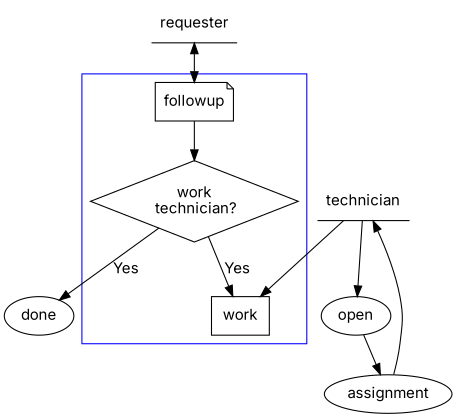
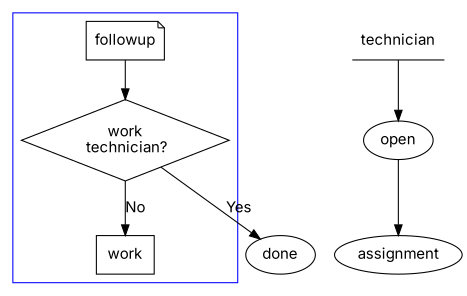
  digraph {
    fontname=Inter
    node [fontname=Inter shape=oval]
    edge [fontname=Inter]
    work [shape=rectangle]
    followup [shape=note]
    n3 [label="work\n technician?" shape=diamond]
    n4 [label=done]
-   requester [shape=underline]
    open
    assignment [shape=""]
    technician [shape=underline]
    subgraph cluster_1 {
      color=blue
      work
      followup
      n3
    }
    followup -> n3
-   n3 -> work [label=Yes]
+   n3 -> work [label=No]
    n3 -> n4 [label=Yes]
-   requester -> followup [dir=both]
    open -> assignment
-   assignment -> technician
-   technician -> work
    technician -> open
  }
